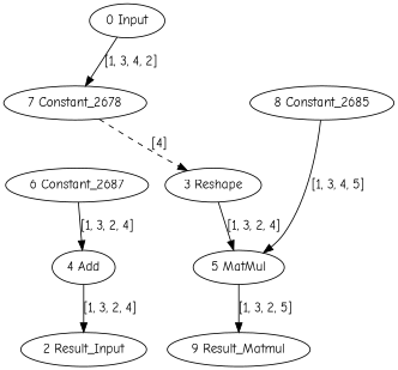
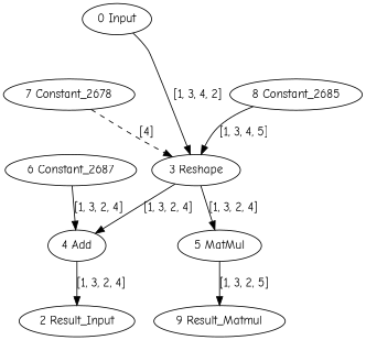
  strict digraph {
    fontname="Comic Neue"
    node [fontname="Comic Neue" type=Constant]
    edge [fontname="Comic Neue" style=solid]
    "0 Input" [type=nncf_model_input]
    "3 Reshape" [type=Reshape]
    "4 Add" [type=Add]
    "5 MatMul" [type=MatMul]
    n5 [label="9 Result_Matmul" type=nncf_model_output]
    n6 [label="2 Result_Input" type=nncf_model_output]
    "6 Constant_2687"
    "7 Constant_2678"
    "8 Constant_2685"
-   "0 Input" -> "7 Constant_2678" [label="[1, 3, 4, 2]"]
+   "0 Input" -> "3 Reshape" [label="[1, 3, 4, 2]"]
+   "3 Reshape" -> "4 Add" [label="[1, 3, 2, 4]"]
    "3 Reshape" -> "5 MatMul" [label="[1, 3, 2, 4]"]
    "4 Add" -> n6 [label="[1, 3, 2, 4]"]
    "5 MatMul" -> n5 [label="[1, 3, 2, 5]"]
    "6 Constant_2687" -> "4 Add" [label="[1, 3, 2, 4]"]
    "7 Constant_2678" -> "3 Reshape" [label="[4]" style=dashed]
-   "8 Constant_2685" -> "5 MatMul" [label="[1, 3, 4, 5]"]
+   "8 Constant_2685" -> "3 Reshape" [label="[1, 3, 4, 5]"]
  }
